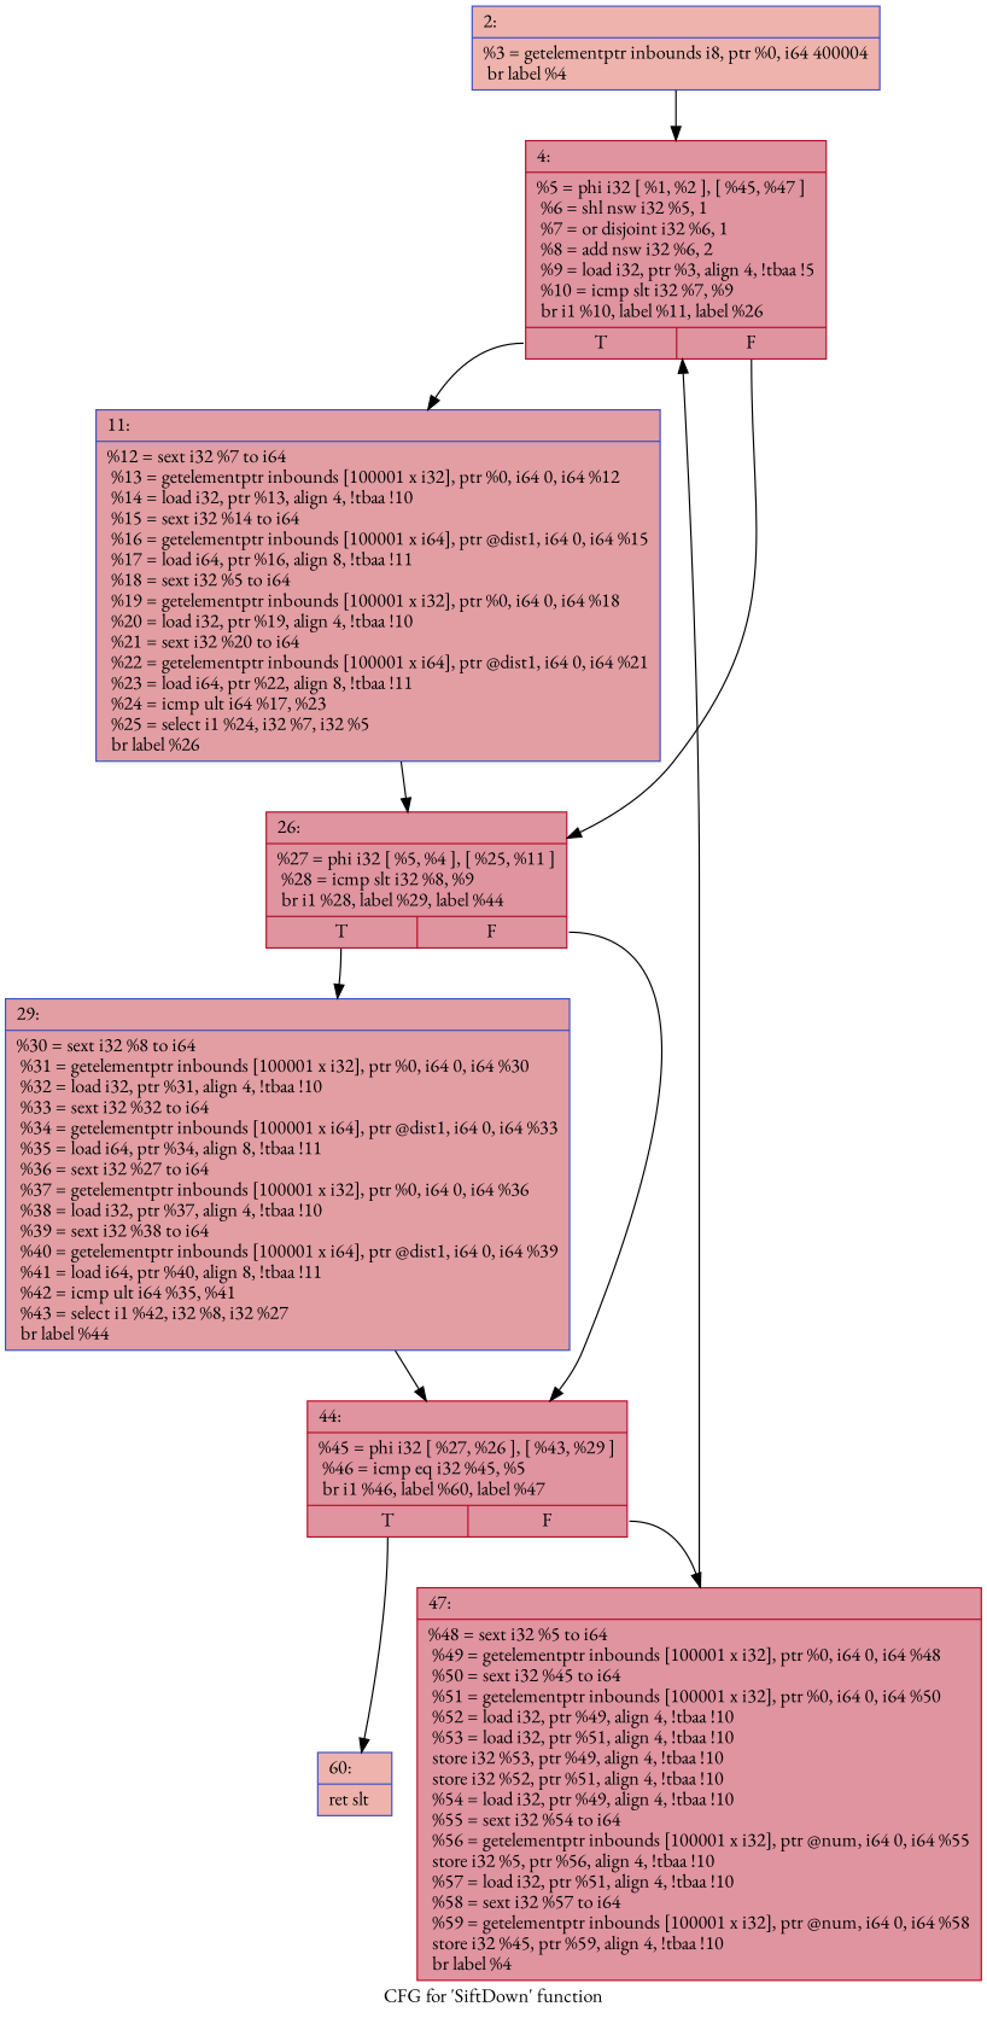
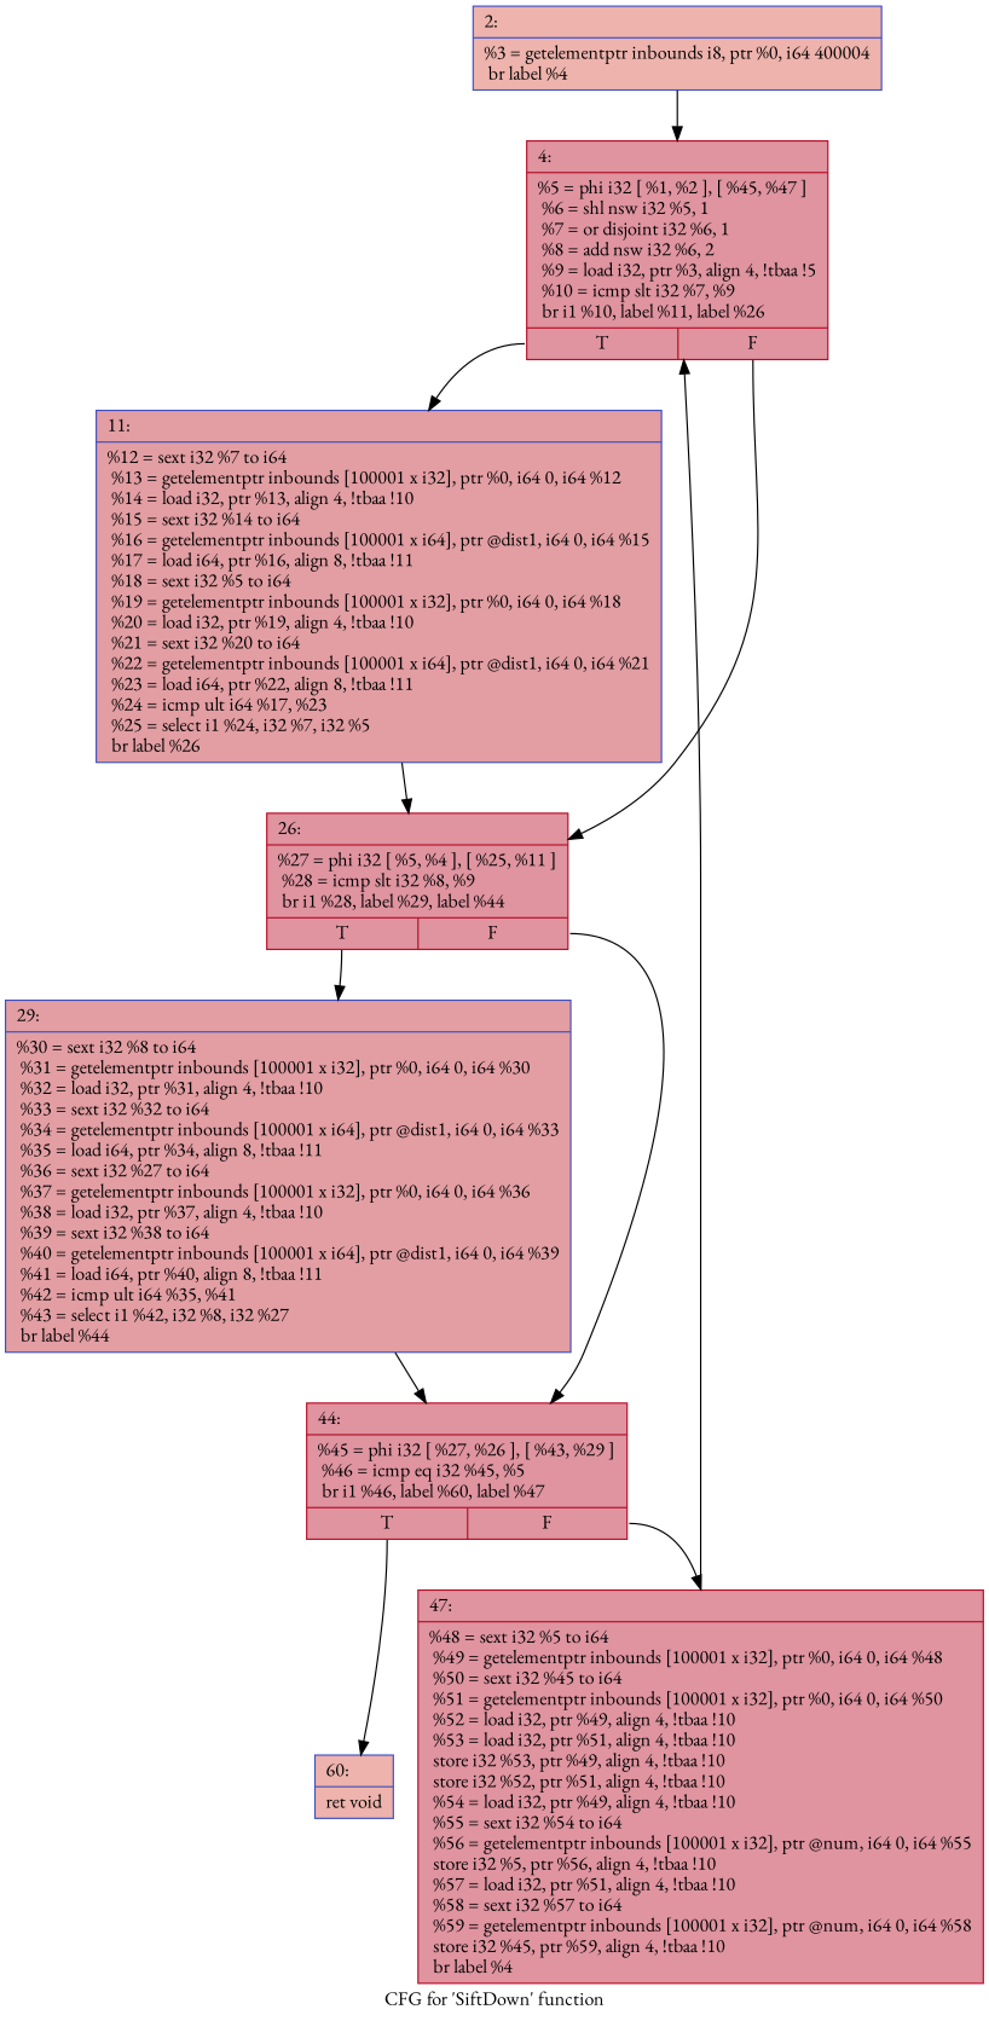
  digraph {
    label="CFG for 'SiftDown' function"
    fontname="EB Garamond"
    node [color="#3d50c3ff" fillcolor="#b70d2870" fontname="EB Garamond" shape=record style=filled]
    edge [fontname="EB Garamond"]
    n1 [fillcolor="#d6524470" label="{2:\l|  %3 = getelementptr inbounds i8, ptr %0, i64 400004\l  br label %4\l}"]
    n2 [color="#b70d28ff" label="{4:\l|  %5 = phi i32 [ %1, %2 ], [ %45, %47 ]\l  %6 = shl nsw i32 %5, 1\l  %7 = or disjoint i32 %6, 1\l  %8 = add nsw i32 %6, 2\l  %9 = load i32, ptr %3, align 4, !tbaa !5\l  %10 = icmp slt i32 %7, %9\l  br i1 %10, label %11, label %26\l|{<s0>T|<s1>F}}"]
    n3 [fillcolor="#be242e70" label="{11:\l|  %12 = sext i32 %7 to i64\l  %13 = getelementptr inbounds [100001 x i32], ptr %0, i64 0, i64 %12\l  %14 = load i32, ptr %13, align 4, !tbaa !10\l  %15 = sext i32 %14 to i64\l  %16 = getelementptr inbounds [100001 x i64], ptr @dist1, i64 0, i64 %15\l  %17 = load i64, ptr %16, align 8, !tbaa !11\l  %18 = sext i32 %5 to i64\l  %19 = getelementptr inbounds [100001 x i32], ptr %0, i64 0, i64 %18\l  %20 = load i32, ptr %19, align 4, !tbaa !10\l  %21 = sext i32 %20 to i64\l  %22 = getelementptr inbounds [100001 x i64], ptr @dist1, i64 0, i64 %21\l  %23 = load i64, ptr %22, align 8, !tbaa !11\l  %24 = icmp ult i64 %17, %23\l  %25 = select i1 %24, i32 %7, i32 %5\l  br label %26\l}"]
    n4 [color="#b70d28ff" label="{26:\l|  %27 = phi i32 [ %5, %4 ], [ %25, %11 ]\l  %28 = icmp slt i32 %8, %9\l  br i1 %28, label %29, label %44\l|{<s0>T|<s1>F}}"]
    n5 [fillcolor="#be242e70" label="{29:\l|  %30 = sext i32 %8 to i64\l  %31 = getelementptr inbounds [100001 x i32], ptr %0, i64 0, i64 %30\l  %32 = load i32, ptr %31, align 4, !tbaa !10\l  %33 = sext i32 %32 to i64\l  %34 = getelementptr inbounds [100001 x i64], ptr @dist1, i64 0, i64 %33\l  %35 = load i64, ptr %34, align 8, !tbaa !11\l  %36 = sext i32 %27 to i64\l  %37 = getelementptr inbounds [100001 x i32], ptr %0, i64 0, i64 %36\l  %38 = load i32, ptr %37, align 4, !tbaa !10\l  %39 = sext i32 %38 to i64\l  %40 = getelementptr inbounds [100001 x i64], ptr @dist1, i64 0, i64 %39\l  %41 = load i64, ptr %40, align 8, !tbaa !11\l  %42 = icmp ult i64 %35, %41\l  %43 = select i1 %42, i32 %8, i32 %27\l  br label %44\l}"]
    n6 [color="#b70d28ff" label="{44:\l|  %45 = phi i32 [ %27, %26 ], [ %43, %29 ]\l  %46 = icmp eq i32 %45, %5\l  br i1 %46, label %60, label %47\l|{<s0>T|<s1>F}}"]
-   n7 [fillcolor="#d6524470" label="{60:\l|  ret slt\l}"]
+   n7 [fillcolor="#d6524470" label="{60:\l|  ret void\l}"]
    n8 [color="#b70d28ff" label="{47:\l|  %48 = sext i32 %5 to i64\l  %49 = getelementptr inbounds [100001 x i32], ptr %0, i64 0, i64 %48\l  %50 = sext i32 %45 to i64\l  %51 = getelementptr inbounds [100001 x i32], ptr %0, i64 0, i64 %50\l  %52 = load i32, ptr %49, align 4, !tbaa !10\l  %53 = load i32, ptr %51, align 4, !tbaa !10\l  store i32 %53, ptr %49, align 4, !tbaa !10\l  store i32 %52, ptr %51, align 4, !tbaa !10\l  %54 = load i32, ptr %49, align 4, !tbaa !10\l  %55 = sext i32 %54 to i64\l  %56 = getelementptr inbounds [100001 x i32], ptr @num, i64 0, i64 %55\l  store i32 %5, ptr %56, align 4, !tbaa !10\l  %57 = load i32, ptr %51, align 4, !tbaa !10\l  %58 = sext i32 %57 to i64\l  %59 = getelementptr inbounds [100001 x i32], ptr @num, i64 0, i64 %58\l  store i32 %45, ptr %59, align 4, !tbaa !10\l  br label %4\l}"]
    n1 -> n2
    n2 -> n3 [tailport=s0]
    n2 -> n4 [tailport=s1]
    n3 -> n4
    n4 -> n5 [tailport=s0]
    n4 -> n6 [tailport=s1]
    n5 -> n6
    n6 -> n7 [tailport=s0]
    n6 -> n8 [tailport=s1]
    n8 -> n2
  }
